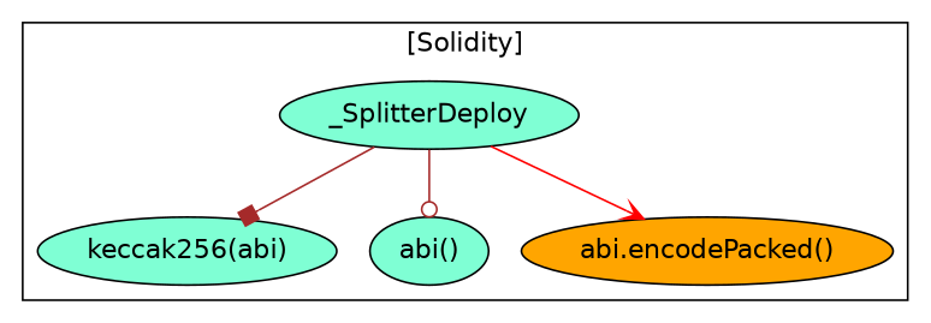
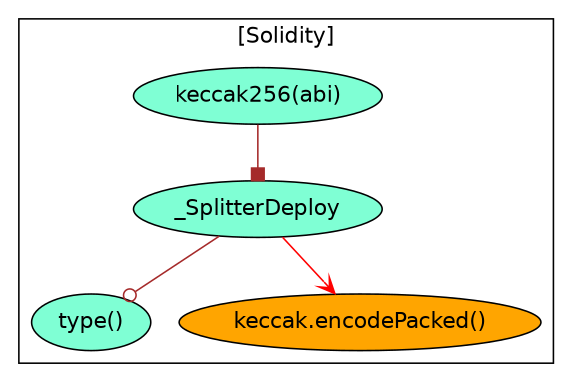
  strict digraph {
    fontname="DejaVu Sans"
    node [fillcolor=aquamarine fontname="DejaVu Sans" shape=ellipse style=filled]
    edge [color=brown fontname="DejaVu Sans"]
    n1 [label=_SplitterDeploy]
    n2 [label="keccak256(abi)"]
-   "type()" [label="abi()"]
-   "abi.encodePacked()" [fillcolor=orange]
+   "type()"
+   "abi.encodePacked()" [fillcolor=orange label="keccak.encodePacked()"]
    subgraph cluster_1 {
      label="[Solidity]"
      n1
      n2
      "type()"
      "abi.encodePacked()"
    }
    subgraph cluster_2 {
      label=SplitterDeployer
    }
-   n1 -> n2 [arrowhead=box]
+   n2 -> n1 [arrowhead=box]
    n1 -> "type()" [arrowhead=odot]
    n1 -> "abi.encodePacked()" [arrowhead=vee color=red]
  }
